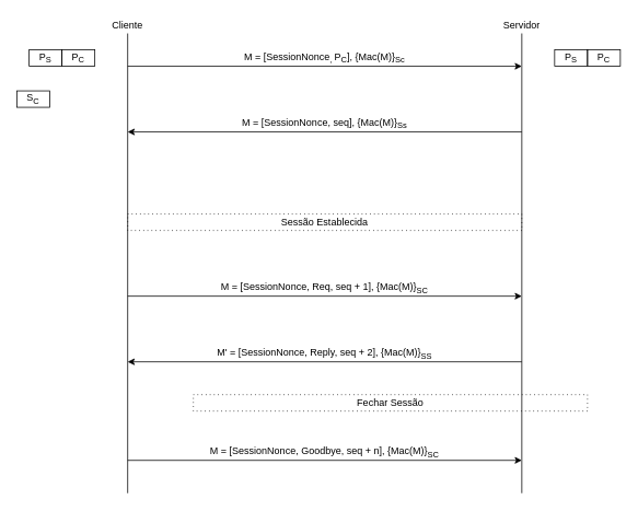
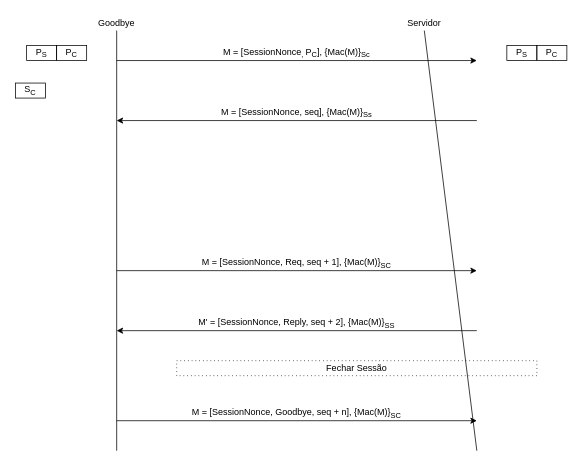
  <mxCell id="0" />
  <mxCell id="1" parent="0" />
- <mxCell id="2" value="Cliente" style="text;html=1;strokeColor=none;fillColor=none;align=center;verticalAlign=middle;whiteSpace=wrap;rounded=0;" parent="1" vertex="1"><mxGeometry x="135" y="20" width="40" height="20" as="geometry" /></mxCell>
- <mxCell id="3" value="Servidor" style="text;html=1;strokeColor=none;fillColor=none;align=center;verticalAlign=middle;whiteSpace=wrap;rounded=0;" parent="1" vertex="1"><mxGeometry x="615" y="20" width="40" height="20" as="geometry" /></mxCell>
+ <mxCell id="2" value="Goodbye" style="text;html=1;strokeColor=none;fillColor=none;align=center;verticalAlign=middle;whiteSpace=wrap;rounded=0;" parent="1" vertex="1"><mxGeometry x="135" y="20" width="40" height="20" as="geometry" /></mxCell>
+ <mxCell id="3" value="Servidor" style="text;html=1;strokeColor=none;fillColor=none;align=center;verticalAlign=middle;whiteSpace=wrap;rounded=0;" parent="1" vertex="1"><mxGeometry x="545" y="20" width="40" height="20" as="geometry" /></mxCell>
  <mxCell id="4" value="" style="endArrow=none;html=1;entryX=0.5;entryY=1;entryDx=0;entryDy=0;" parent="1" edge="1" target="2"><mxGeometry width="50" height="50" relative="1" as="geometry"><mxPoint x="155" y="600" as="sourcePoint" /><mxPoint x="155" y="80" as="targetPoint" /></mxGeometry></mxCell>
  <mxCell id="5" value="" style="endArrow=none;html=1;entryX=0.5;entryY=1;entryDx=0;entryDy=0;" parent="1" edge="1" target="3"><mxGeometry width="50" height="50" relative="1" as="geometry"><mxPoint x="635" y="600" as="sourcePoint" /><mxPoint x="635" y="80" as="targetPoint" /></mxGeometry></mxCell>
  <mxCell id="6" value="P&lt;sub&gt;S&lt;/sub&gt;" style="text;html=1;strokeColor=#000000;fillColor=none;align=center;verticalAlign=middle;whiteSpace=wrap;rounded=0;" parent="1" vertex="1"><mxGeometry x="675" y="60" width="40" height="20" as="geometry" /></mxCell>
  <mxCell id="7" value="P&lt;sub&gt;C&lt;/sub&gt;" style="text;html=1;strokeColor=#000000;fillColor=none;align=center;verticalAlign=middle;whiteSpace=wrap;rounded=0;" parent="1" vertex="1"><mxGeometry x="715" y="60" width="40" height="20" as="geometry" /></mxCell>
  <mxCell id="8" value="P&lt;sub&gt;S&lt;/sub&gt;" style="text;html=1;strokeColor=#000000;fillColor=none;align=center;verticalAlign=middle;whiteSpace=wrap;rounded=0;" parent="1" vertex="1"><mxGeometry x="35" y="60" width="40" height="20" as="geometry" /></mxCell>
  <mxCell id="9" value="P&lt;sub&gt;C&lt;/sub&gt;" style="text;html=1;strokeColor=#000000;fillColor=none;align=center;verticalAlign=middle;whiteSpace=wrap;rounded=0;" parent="1" vertex="1"><mxGeometry x="75" y="60" width="40" height="20" as="geometry" /></mxCell>
  <mxCell id="10" value="S&lt;sub&gt;C&lt;/sub&gt;" style="text;html=1;strokeColor=#000000;fillColor=none;align=center;verticalAlign=middle;whiteSpace=wrap;rounded=0;" parent="1" vertex="1"><mxGeometry x="20" y="110" width="40" height="20" as="geometry" /></mxCell>
  <mxCell id="11" value="" style="endArrow=classic;html=1;" parent="1" edge="1"><mxGeometry width="50" height="50" relative="1" as="geometry"><mxPoint x="155" y="80" as="sourcePoint" /><mxPoint x="635" y="80" as="targetPoint" /></mxGeometry></mxCell>
  <mxCell id="12" value="" style="endArrow=classic;html=1;" parent="1" edge="1"><mxGeometry width="50" height="50" relative="1" as="geometry"><mxPoint x="635" y="160" as="sourcePoint" /><mxPoint x="155" y="160" as="targetPoint" /></mxGeometry></mxCell>
  <mxCell id="13" value="" style="endArrow=classic;html=1;" parent="1" edge="1"><mxGeometry width="50" height="50" relative="1" as="geometry"><mxPoint x="154.98" y="360" as="sourcePoint" /><mxPoint x="634.99" y="360" as="targetPoint" /></mxGeometry></mxCell>
  <mxCell id="14" value="" style="endArrow=classic;html=1;" parent="1" edge="1"><mxGeometry width="50" height="50" relative="1" as="geometry"><mxPoint x="634.99" y="440" as="sourcePoint" /><mxPoint x="155" y="440" as="targetPoint" /></mxGeometry></mxCell>
  <mxCell id="15" value="M = [SessionNonce&lt;sub&gt;, &lt;/sub&gt;P&lt;sub&gt;C&lt;/sub&gt;], {Mac(M)}&lt;sub&gt;Sc &lt;/sub&gt;&lt;br&gt;&lt;sup&gt;&lt;/sup&gt;" style="text;html=1;strokeColor=none;fillColor=none;align=center;verticalAlign=middle;whiteSpace=wrap;rounded=0;rotation=0;" parent="1" vertex="1"><mxGeometry x="155" y="60" width="480" height="20" as="geometry" /></mxCell>
  <mxCell id="16" value="M = [SessionNonce, seq], {Mac(M)}&lt;sub&gt;Ss&lt;/sub&gt;&lt;br&gt;&lt;sub&gt;&lt;/sub&gt;" style="text;html=1;strokeColor=none;fillColor=none;align=center;verticalAlign=middle;whiteSpace=wrap;rounded=0;rotation=0;" parent="1" vertex="1"><mxGeometry x="155" y="140" width="480" height="20" as="geometry" /></mxCell>
  <mxCell id="17" value="M = [SessionNonce, Req, seq + 1], {Mac(M)}&lt;sub&gt;SC&lt;/sub&gt;" style="text;html=1;strokeColor=none;fillColor=none;align=center;verticalAlign=middle;whiteSpace=wrap;rounded=0;rotation=0;" parent="1" vertex="1"><mxGeometry x="155" y="340" width="480" height="20" as="geometry" /></mxCell>
  <mxCell id="18" value="M' = [SessionNonce, Reply, seq + 2], {Mac(M)}&lt;sub&gt;SS&lt;/sub&gt;" style="text;html=1;strokeColor=none;fillColor=none;align=center;verticalAlign=middle;whiteSpace=wrap;rounded=0;rotation=0;" parent="1" vertex="1"><mxGeometry x="155" y="420" width="480" height="20" as="geometry" /></mxCell>
  <mxCell id="19" value="" style="endArrow=classic;html=1;entryX=1;entryY=1;entryDx=0;entryDy=0;" parent="1" edge="1" target="20"><mxGeometry width="50" height="50" relative="1" as="geometry"><mxPoint x="155" y="560" as="sourcePoint" /><mxPoint x="625" y="560" as="targetPoint" /></mxGeometry></mxCell>
  <mxCell id="20" value="M = [SessionNonce, Goodbye, seq + n], {Mac(M)}&lt;sub&gt;SC&lt;/sub&gt;" style="text;html=1;strokeColor=none;fillColor=none;align=center;verticalAlign=middle;whiteSpace=wrap;rounded=0;rotation=0;" parent="1" vertex="1"><mxGeometry x="155" y="540" width="480" height="20" as="geometry" /></mxCell>
- <mxCell id="21" value="Sessão Establecida" style="text;html=1;strokeColor=#000000;fillColor=none;align=center;verticalAlign=middle;whiteSpace=wrap;rounded=0;dashed=1;dashPattern=1 4;" vertex="1" parent="1"><mxGeometry x="155" y="260" width="480" height="20" as="geometry" /></mxCell>
  <mxCell id="22" value="&lt;div&gt;Fechar Sessão&lt;/div&gt;" style="text;html=1;strokeColor=#000000;fillColor=none;align=center;verticalAlign=middle;whiteSpace=wrap;rounded=0;dashed=1;dashPattern=1 4;" vertex="1" parent="1"><mxGeometry x="235" y="480" width="480" height="20" as="geometry" /></mxCell>
